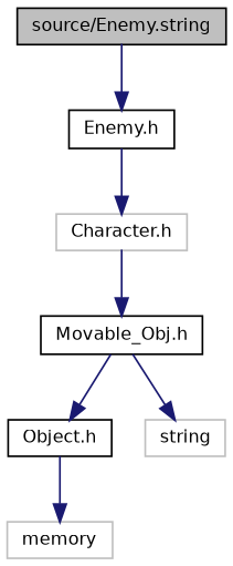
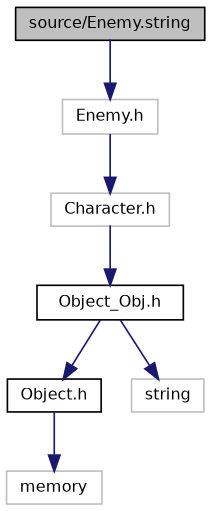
  digraph {
    node [color=black fillcolor=white fontname=Helvetica fontsize=10 shape=record style=filled]
    edge [color=midnightblue fontname=Helvetica fontsize=10 labelfontname=Helvetica labelfontsize=10 style=solid]
    n1 [fillcolor=grey75 fontcolor=black height=0.2 label="source/Enemy.string" width=0.4]
-   n2 [height=0.2 label="Enemy.h" width=0.4]
+   n2 [color=grey75 height=0.2 label="Enemy.h" width=0.4]
    n3 [color=grey75 height=0.2 label="Character.h" width=0.4]
-   n4 [height=0.2 label="Movable_Obj.h" width=0.4]
+   n4 [height=0.2 label="Object_Obj.h" width=0.4]
    n5 [height=0.2 label="Object.h" width=0.4]
    n6 [color=grey75 height=0.2 label=string width=0.4]
    n7 [color=grey75 height=0.2 label=memory width=0.4]
    n1 -> n2
    n2 -> n3
    n3 -> n4
    n4 -> n5
    n4 -> n6
    n5 -> n7
  }
